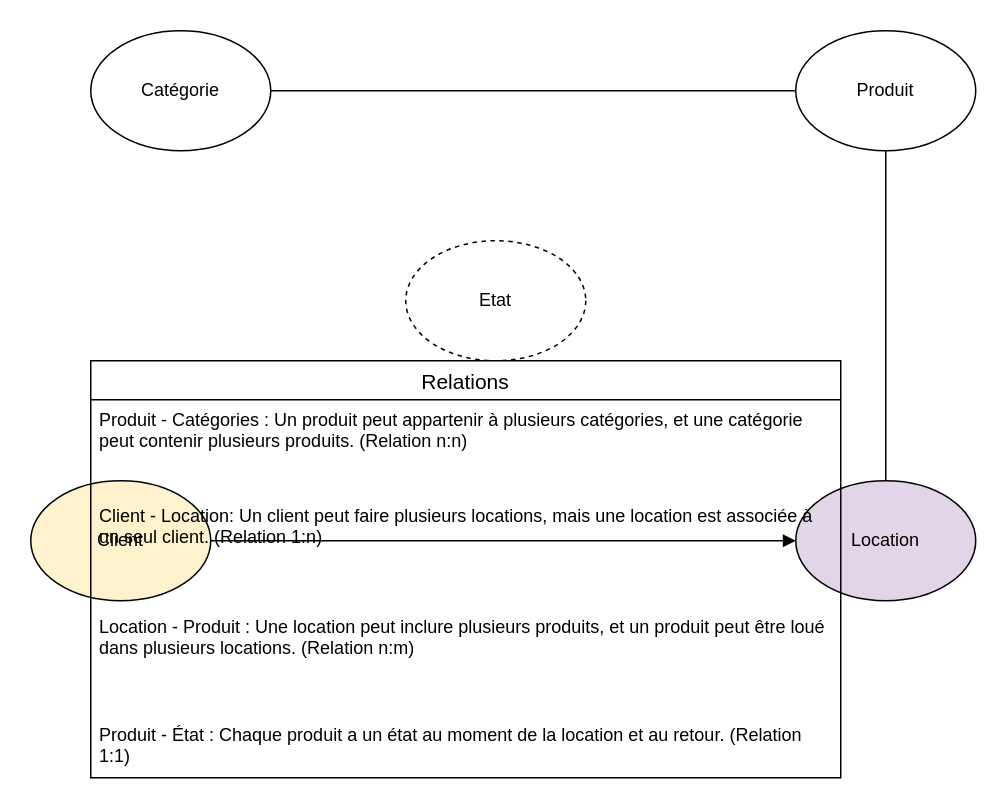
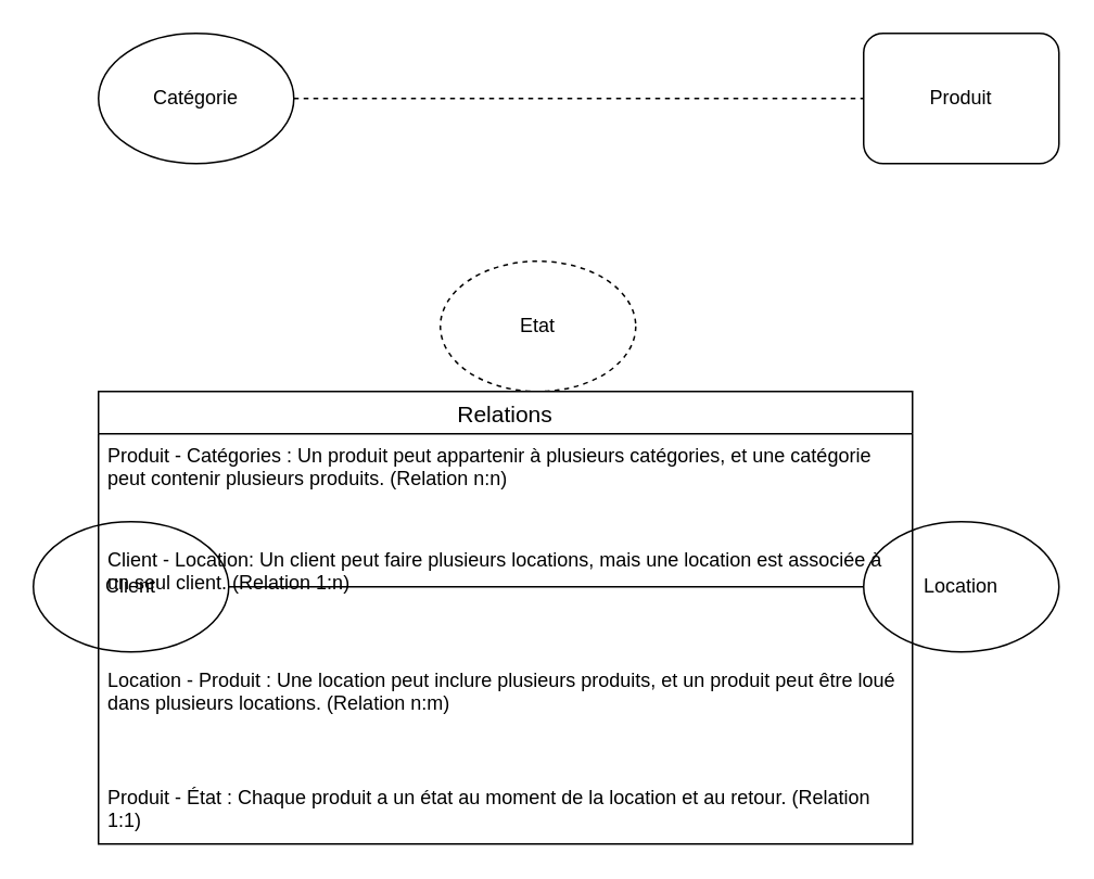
  <mxCell id="0" />
  <mxCell id="1" parent="0" />
- <mxCell id="2" value="Client" style="ellipse;whiteSpace=wrap;html=1;fillColor=#fff2cc;" vertex="1" parent="1"><mxGeometry x="20" y="320" width="120" height="80" as="geometry" /></mxCell>
- <mxCell id="3" value="Location" style="ellipse;whiteSpace=wrap;html=1;fillColor=#e1d5e7;" vertex="1" parent="1"><mxGeometry x="530" y="320" width="120" height="80" as="geometry" /></mxCell>
- <mxCell id="4" value="Produit" style="ellipse;whiteSpace=wrap;html=1;" vertex="1" parent="1"><mxGeometry x="530" y="20" width="120" height="80" as="geometry" /></mxCell>
+ <mxCell id="2" value="Client" style="ellipse;whiteSpace=wrap;html=1;" vertex="1" parent="1"><mxGeometry x="20" y="320" width="120" height="80" as="geometry" /></mxCell>
+ <mxCell id="3" value="Location" style="ellipse;whiteSpace=wrap;html=1;" vertex="1" parent="1"><mxGeometry x="530" y="320" width="120" height="80" as="geometry" /></mxCell>
+ <mxCell id="4" value="Produit" style="whiteSpace=wrap;html=1;rounded=1;" vertex="1" parent="1"><mxGeometry x="530" y="20" width="120" height="80" as="geometry" /></mxCell>
  <mxCell id="5" value="Etat" style="ellipse;whiteSpace=wrap;html=1;dashed=1;" vertex="1" parent="1"><mxGeometry x="270" y="160" width="120" height="80" as="geometry" /></mxCell>
  <mxCell id="6" value="Catégorie" style="ellipse;whiteSpace=wrap;html=1;" vertex="1" parent="1"><mxGeometry x="60" y="20" width="120" height="80" as="geometry" /></mxCell>
- <mxCell id="7" value="" style="endArrow=none;html=1;rounded=0;entryX=0;entryY=0.5;entryDx=0;entryDy=0;exitX=1;exitY=0.5;exitDx=0;exitDy=0;" edge="1" parent="1" source="6" target="4"><mxGeometry relative="1" as="geometry"><mxPoint x="50" y="250" as="sourcePoint" /><mxPoint x="210" y="250" as="targetPoint" /></mxGeometry></mxCell>
- <mxCell id="8" value="" style="endArrow=none;html=1;rounded=0;entryX=0.5;entryY=1;entryDx=0;entryDy=0;exitX=0.5;exitY=0;exitDx=0;exitDy=0;" edge="1" parent="1" source="3" target="4"><mxGeometry relative="1" as="geometry"><mxPoint x="110" y="250" as="sourcePoint" /><mxPoint x="270" y="250" as="targetPoint" /></mxGeometry></mxCell>
- <mxCell id="9" value="" style="endArrow=block;html=1;rounded=0;exitX=1;exitY=0.5;exitDx=0;exitDy=0;entryX=0;entryY=0.5;entryDx=0;entryDy=0;" edge="1" parent="1" source="2" target="3"><mxGeometry relative="1" as="geometry"><mxPoint x="110" y="250" as="sourcePoint" /><mxPoint x="270" y="250" as="targetPoint" /></mxGeometry></mxCell>
+ <mxCell id="7" value="" style="endArrow=none;html=1;rounded=0;entryX=0;entryY=0.5;entryDx=0;entryDy=0;exitX=1;exitY=0.5;exitDx=0;exitDy=0;dashed=1;" edge="1" parent="1" source="6" target="4"><mxGeometry relative="1" as="geometry"><mxPoint x="50" y="250" as="sourcePoint" /><mxPoint x="210" y="250" as="targetPoint" /></mxGeometry></mxCell>
+ <mxCell id="9" value="" style="endArrow=none;html=1;rounded=0;exitX=1;exitY=0.5;exitDx=0;exitDy=0;entryX=0;entryY=0.5;entryDx=0;entryDy=0;" edge="1" parent="1" source="2" target="3"><mxGeometry relative="1" as="geometry"><mxPoint x="110" y="250" as="sourcePoint" /><mxPoint x="270" y="250" as="targetPoint" /></mxGeometry></mxCell>
  <mxCell id="10" value="Relations" style="swimlane;fontStyle=0;childLayout=stackLayout;horizontal=1;startSize=26;horizontalStack=0;resizeParent=1;resizeParentMax=0;resizeLast=0;collapsible=1;marginBottom=0;align=center;fontSize=14;" vertex="1" parent="1"><mxGeometry x="60" y="240" width="500" height="278" as="geometry"><mxRectangle x="110" y="290" width="60" height="30" as="alternateBounds" /></mxGeometry></mxCell>
  <mxCell id="11" value="Produit - Catégories : Un produit peut appartenir à plusieurs catégories, et une catégorie peut contenir plusieurs produits. (Relation n:n)" style="text;strokeColor=none;fillColor=none;spacingLeft=4;spacingRight=4;overflow=hidden;rotatable=0;points=[[0,0.5],[1,0.5]];portConstraint=eastwest;fontSize=12;whiteSpace=wrap;html=1;" vertex="1" parent="10"><mxGeometry y="26" width="500" height="64" as="geometry" /></mxCell>
  <mxCell id="12" value="Client - Location: Un client peut faire plusieurs locations, mais une location est associée à un seul client. (Relation 1:n)" style="text;strokeColor=none;fillColor=none;spacingLeft=4;spacingRight=4;overflow=hidden;rotatable=0;points=[[0,0.5],[1,0.5]];portConstraint=eastwest;fontSize=12;whiteSpace=wrap;html=1;" vertex="1" parent="10"><mxGeometry y="90" width="500" height="74" as="geometry" /></mxCell>
  <mxCell id="13" value="Location - Produit : Une location peut inclure plusieurs produits, et un produit peut être loué dans plusieurs locations. (Relation n:m)&lt;div&gt;&lt;br&gt;&lt;/div&gt;&lt;div&gt;&lt;br&gt;&lt;/div&gt;&lt;div&gt;&lt;br&gt;&lt;div&gt;Produit - État : Chaque produit a un état au moment de la location et au retour. (Relation 1:1)&lt;/div&gt;&lt;/div&gt;" style="text;strokeColor=none;fillColor=none;spacingLeft=4;spacingRight=4;overflow=hidden;rotatable=0;points=[[0,0.5],[1,0.5]];portConstraint=eastwest;fontSize=12;whiteSpace=wrap;html=1;" vertex="1" parent="10"><mxGeometry y="164" width="500" height="114" as="geometry" /></mxCell>
